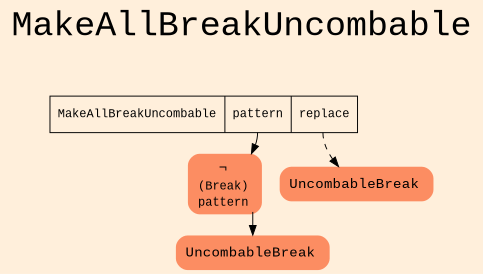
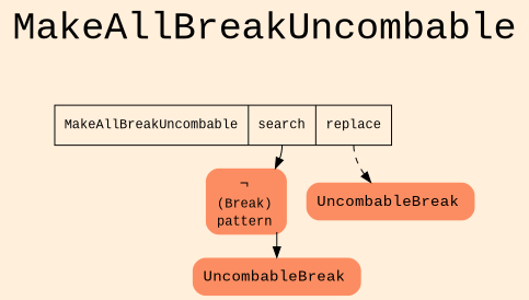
  digraph {
    bgcolor=antiquewhite1
    color=black
    fontcolor=black
    fontname="Liberation Mono"
    fontsize=36
    label=MakeAllBreakUncombable
    labelloc=t
    rankdir=TB
    ranksep=0.3
    node [fillcolor="/set28/2" fontname="Liberation Mono" fontsize=12 shape=plaintext style="rounded,filled"]
    edge [color=black fontcolor=black fontname="Liberation Mono" tailport=port1]
-   n1 [color=black fillcolor=antiquewhite1 fontcolor=black label="<fixed> MakeAllBreakUncombable | <port0> pattern | <port1> replace" shape=record style=filled]
+   n1 [color=black fillcolor=antiquewhite1 fontcolor=black label="<fixed> MakeAllBreakUncombable | <port0> search | <port1> replace" shape=record style=filled]
    n2 [label=<<TABLE BORDER="0" CELLBORDER="0" CELLSPACING="0">      <TR><TD><FONT POINT-SIZE="15.0">¬</FONT></TD><TD></TD></TR>      <TR><TD>(Break)</TD><TD PORT="port0"></TD></TR>      <TR><TD>pattern</TD><TD PORT="port1"></TD></TR>     </TABLE>>]
    n3 [label=<<TABLE BORDER="0" CELLBORDER="0" CELLSPACING="0">      <TR><TD><FONT POINT-SIZE="15.0">UncombableBreak</FONT></TD><TD></TD></TR>     </TABLE>>]
    n4 [label=<<TABLE BORDER="0" CELLBORDER="0" CELLSPACING="0">      <TR><TD><FONT POINT-SIZE="15.0">UncombableBreak</FONT></TD><TD></TD></TR>     </TABLE>>]
    n1 -> n2 [tailport=port0]
    n1 -> n3 [style=dashed]
    n2 -> n4
  }
